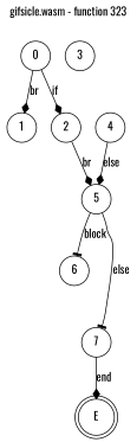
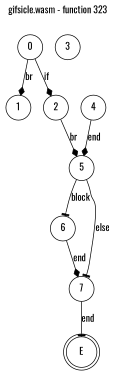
  digraph {
    fontname=Oswald
    label="gifsicle.wasm - function 323"
    labelfontcolor=black
    labelfontname=Helvetica
    labelfontsize=16
    labelloc=t
    node [fontname=Oswald shape=circle fontcolor=black]
    edge [arrowhead=diamond fontname=Oswald]
    E [shape=doublecircle fontcolor=""]
    n2 [label=0]
    n3 [label=1]
    n4 [label=2]
    n5 [label=5]
    n6 [label=4]
    n7 [label=6]
    n8 [label=7]
    n9 [label=3]
    n2 -> n3 [label=br]
    n2 -> n4 [label=if]
    n4 -> n5 [label=br]
    n5 -> n7 [arrowhead=tee label=block]
    n5 -> n8 [arrowhead=tee label=else]
-   n6 -> n5 [label=else]
-   n8 -> E [label=end]
+   n6 -> n5 [label=end]
+   n7 -> n8 [label=end]
+   n8 -> E [arrowhead=tee label=end]
  }
